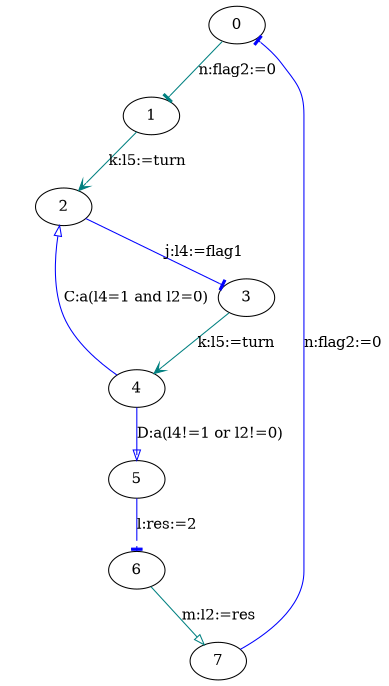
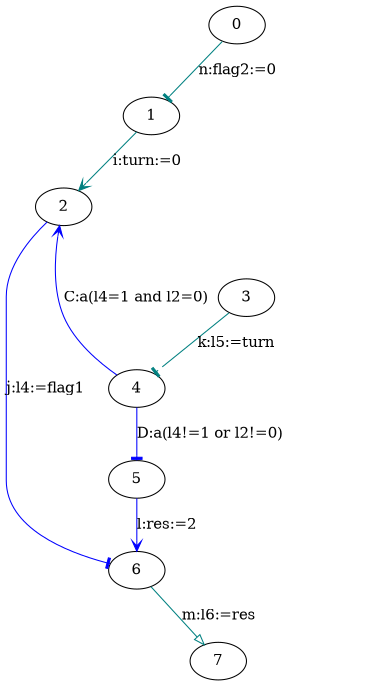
  digraph {
    node [fixedsize=false regular=false]
    edge [arrowhead=tee color=blue constraint=true decorate=false labelfloat=false]
    n1 [label=0]
    n2 [label=1]
    n3 [label=2]
    n4 [label=3]
    n5 [label=4]
    n6 [label=5]
    n7 [label=6]
    n8 [label=7]
    n1 -> n2 [color=teal label="n:flag2:=0"]
-   n2 -> n3 [arrowhead=vee color=teal label="k:l5:=turn"]
-   n3 -> n4 [label="j:l4:=flag1"]
-   n4 -> n5 [arrowhead=vee color=teal label="k:l5:=turn"]
-   n5 -> n3 [arrowhead=onormal label="C:a(l4=1 and l2=0)"]
-   n5 -> n6 [arrowhead=onormal label="D:a(l4!=1 or l2!=0)"]
-   n6 -> n7 [label="l:res:=2"]
-   n7 -> n8 [arrowhead=onormal color=teal label="m:l2:=res"]
-   n8 -> n1 [label="n:flag2:=0"]
+   n2 -> n3 [arrowhead=vee color=teal label="i:turn:=0"]
+   n3 -> n7 [label="j:l4:=flag1"]
+   n4 -> n5 [color=teal label="k:l5:=turn"]
+   n5 -> n3 [arrowhead=vee label="C:a(l4=1 and l2=0)"]
+   n5 -> n6 [label="D:a(l4!=1 or l2!=0)"]
+   n6 -> n7 [arrowhead=vee label="l:res:=2"]
+   n7 -> n8 [arrowhead=onormal color=teal label="m:l6:=res"]
  }
